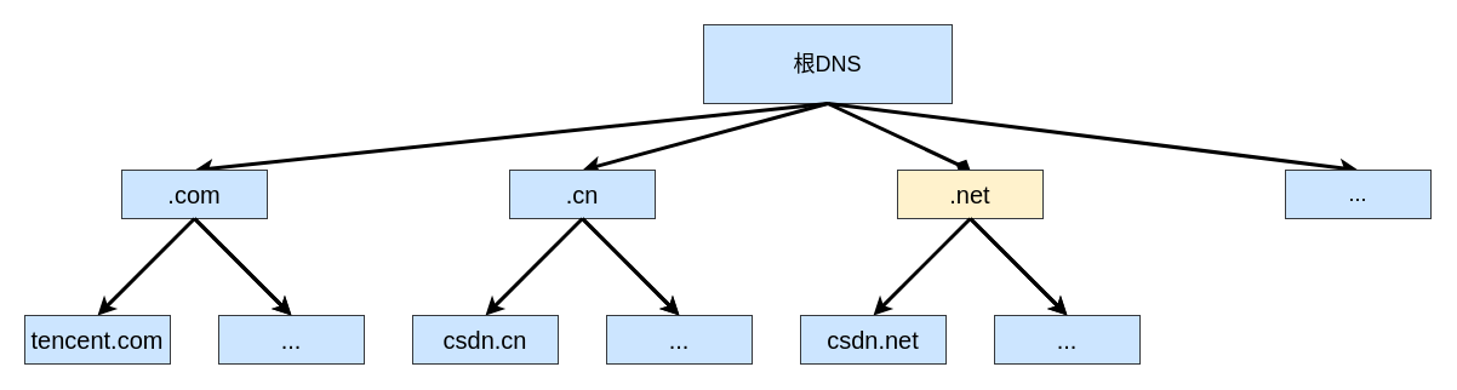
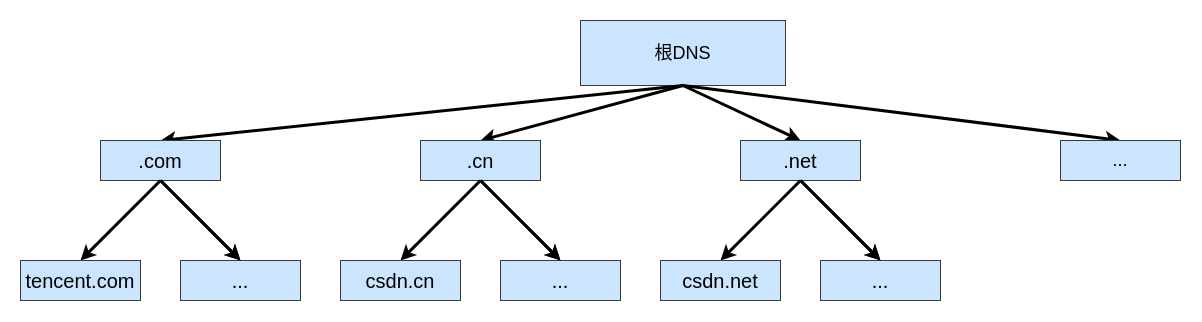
  <mxCell id="0" />
  <mxCell id="1" parent="0" />
  <mxCell id="2" value="&lt;font&gt;&lt;font style=&quot;font-size: 18px&quot;&gt;根DNS&lt;/font&gt;&lt;br&gt;&lt;/font&gt;" style="rounded=0;whiteSpace=wrap;html=1;fontSize=16;fillColor=#cce5ff;strokeColor=#36393d;" vertex="1" parent="1"><mxGeometry x="580" y="20" width="205" height="65" as="geometry" /></mxCell>
  <mxCell id="3" value="" style="endArrow=classic;html=1;exitX=0.5;exitY=1;exitDx=0;exitDy=0;strokeWidth=3;entryX=0.5;entryY=0;entryDx=0;entryDy=0;" edge="1" parent="1" source="2" target="4"><mxGeometry width="50" height="50" relative="1" as="geometry"><mxPoint x="810" y="-10" as="sourcePoint" /><mxPoint x="380" y="180" as="targetPoint" /><Array as="points" /></mxGeometry></mxCell>
  <mxCell id="4" value="&lt;font style=&quot;font-size: 20px&quot;&gt;.com&lt;br&gt;&lt;/font&gt;" style="rounded=0;whiteSpace=wrap;html=1;fontSize=16;fillColor=#cce5ff;strokeColor=#36393d;" vertex="1" parent="1"><mxGeometry x="100" y="140" width="120" height="40" as="geometry" /></mxCell>
  <mxCell id="5" value="" style="endArrow=classic;html=1;exitX=0.5;exitY=1;exitDx=0;exitDy=0;strokeWidth=3;entryX=0.5;entryY=0;entryDx=0;entryDy=0;" edge="1" parent="1" target="18" source="2"><mxGeometry width="50" height="50" relative="1" as="geometry"><mxPoint x="760" y="60" as="sourcePoint" /><mxPoint x="560" y="140" as="targetPoint" /><Array as="points" /></mxGeometry></mxCell>
- <mxCell id="6" value="" style="endArrow=diamond;html=1;exitX=0.5;exitY=1;exitDx=0;exitDy=0;strokeWidth=3;entryX=0.5;entryY=0;entryDx=0;entryDy=0;" edge="1" parent="1" target="28" source="2"><mxGeometry width="50" height="50" relative="1" as="geometry"><mxPoint x="920" y="60" as="sourcePoint" /><mxPoint x="720" y="140" as="targetPoint" /><Array as="points" /></mxGeometry></mxCell>
+ <mxCell id="6" value="" style="endArrow=classic;html=1;exitX=0.5;exitY=1;exitDx=0;exitDy=0;strokeWidth=3;entryX=0.5;entryY=0;entryDx=0;entryDy=0;" edge="1" parent="1" target="28" source="2"><mxGeometry width="50" height="50" relative="1" as="geometry"><mxPoint x="920" y="60" as="sourcePoint" /><mxPoint x="720" y="140" as="targetPoint" /><Array as="points" /></mxGeometry></mxCell>
  <mxCell id="7" value="" style="endArrow=classic;html=1;exitX=0.5;exitY=1;exitDx=0;exitDy=0;strokeWidth=3;entryX=0.5;entryY=0;entryDx=0;entryDy=0;" edge="1" parent="1" target="8" source="2"><mxGeometry width="50" height="50" relative="1" as="geometry"><mxPoint x="1080" y="60" as="sourcePoint" /><mxPoint x="860" y="180" as="targetPoint" /><Array as="points" /></mxGeometry></mxCell>
  <mxCell id="8" value="&lt;font&gt;&lt;font style=&quot;font-size: 18px&quot;&gt;...&lt;/font&gt;&lt;br&gt;&lt;/font&gt;" style="rounded=0;whiteSpace=wrap;html=1;fontSize=16;fillColor=#cce5ff;strokeColor=#36393d;" vertex="1" parent="1"><mxGeometry x="1060" y="140" width="120" height="40" as="geometry" /></mxCell>
  <mxCell id="9" value="" style="endArrow=classic;html=1;exitX=0.5;exitY=1;exitDx=0;exitDy=0;strokeWidth=3;entryX=0.5;entryY=0;entryDx=0;entryDy=0;" edge="1" parent="1" target="10" source="4"><mxGeometry width="50" height="50" relative="1" as="geometry"><mxPoint x="210" y="210" as="sourcePoint" /><mxPoint x="30" y="360" as="targetPoint" /><Array as="points" /></mxGeometry></mxCell>
  <mxCell id="10" value="&lt;font style=&quot;font-size: 20px&quot;&gt;tencent.com&lt;br&gt;&lt;/font&gt;" style="rounded=0;whiteSpace=wrap;html=1;fontSize=16;fillColor=#cce5ff;strokeColor=#36393d;" vertex="1" parent="1"><mxGeometry x="20" y="260" width="120" height="40" as="geometry" /></mxCell>
  <mxCell id="11" value="&lt;font style=&quot;font-size: 20px&quot;&gt;tencent.com&lt;br&gt;&lt;/font&gt;" style="rounded=0;whiteSpace=wrap;html=1;fontSize=16;fillColor=#cce5ff;strokeColor=#36393d;" vertex="1" parent="1"><mxGeometry x="20" y="260" width="120" height="40" as="geometry" /></mxCell>
  <mxCell id="12" value="" style="endArrow=classic;html=1;strokeWidth=3;entryX=0.5;entryY=0;entryDx=0;entryDy=0;exitX=0.5;exitY=1;exitDx=0;exitDy=0;" edge="1" parent="1" source="4"><mxGeometry width="50" height="50" relative="1" as="geometry"><mxPoint x="200" y="190" as="sourcePoint" /><mxPoint x="240" y="260" as="targetPoint" /><Array as="points" /></mxGeometry></mxCell>
  <mxCell id="13" value="&lt;font style=&quot;font-size: 20px&quot;&gt;...&lt;br&gt;&lt;/font&gt;" style="rounded=0;whiteSpace=wrap;html=1;fontSize=16;fillColor=#cce5ff;strokeColor=#36393d;" vertex="1" parent="1"><mxGeometry x="180" y="260" width="120" height="40" as="geometry" /></mxCell>
  <mxCell id="14" value="&lt;font style=&quot;font-size: 20px&quot;&gt;tencent.com&lt;br&gt;&lt;/font&gt;" style="rounded=0;whiteSpace=wrap;html=1;fontSize=16;fillColor=#cce5ff;strokeColor=#36393d;" vertex="1" parent="1"><mxGeometry x="20" y="260" width="120" height="40" as="geometry" /></mxCell>
  <mxCell id="15" value="&lt;font style=&quot;font-size: 20px&quot;&gt;tencent.com&lt;br&gt;&lt;/font&gt;" style="rounded=0;whiteSpace=wrap;html=1;fontSize=16;fillColor=#cce5ff;strokeColor=#36393d;" vertex="1" parent="1"><mxGeometry x="20" y="260" width="120" height="40" as="geometry" /></mxCell>
  <mxCell id="16" value="&lt;font style=&quot;font-size: 20px&quot;&gt;...&lt;br&gt;&lt;/font&gt;" style="rounded=0;whiteSpace=wrap;html=1;fontSize=16;fillColor=#cce5ff;strokeColor=#36393d;" vertex="1" parent="1"><mxGeometry x="180" y="260" width="120" height="40" as="geometry" /></mxCell>
  <mxCell id="17" value="" style="endArrow=classic;html=1;strokeWidth=3;entryX=0.5;entryY=0;entryDx=0;entryDy=0;exitX=0.5;exitY=1;exitDx=0;exitDy=0;" edge="1" parent="1"><mxGeometry width="50" height="50" relative="1" as="geometry"><mxPoint x="160" y="180" as="sourcePoint" /><mxPoint x="240" y="260" as="targetPoint" /><Array as="points" /></mxGeometry></mxCell>
  <mxCell id="18" value="&lt;font style=&quot;font-size: 20px&quot;&gt;.cn&lt;br&gt;&lt;/font&gt;" style="rounded=0;whiteSpace=wrap;html=1;fontSize=16;fillColor=#cce5ff;strokeColor=#36393d;" vertex="1" parent="1"><mxGeometry x="420" y="140" width="120" height="40" as="geometry" /></mxCell>
  <mxCell id="19" value="" style="endArrow=classic;html=1;exitX=0.5;exitY=1;exitDx=0;exitDy=0;strokeWidth=3;entryX=0.5;entryY=0;entryDx=0;entryDy=0;" edge="1" parent="1" source="18" target="20"><mxGeometry width="50" height="50" relative="1" as="geometry"><mxPoint x="530" y="210" as="sourcePoint" /><mxPoint x="350" y="360" as="targetPoint" /><Array as="points" /></mxGeometry></mxCell>
  <mxCell id="20" value="&lt;font style=&quot;font-size: 20px&quot;&gt;tencent.com&lt;br&gt;&lt;/font&gt;" style="rounded=0;whiteSpace=wrap;html=1;fontSize=16;fillColor=#cce5ff;strokeColor=#36393d;" vertex="1" parent="1"><mxGeometry x="340" y="260" width="120" height="40" as="geometry" /></mxCell>
  <mxCell id="21" value="&lt;font style=&quot;font-size: 20px&quot;&gt;tencent.com&lt;br&gt;&lt;/font&gt;" style="rounded=0;whiteSpace=wrap;html=1;fontSize=16;fillColor=#cce5ff;strokeColor=#36393d;" vertex="1" parent="1"><mxGeometry x="340" y="260" width="120" height="40" as="geometry" /></mxCell>
  <mxCell id="22" value="" style="endArrow=classic;html=1;strokeWidth=3;entryX=0.5;entryY=0;entryDx=0;entryDy=0;exitX=0.5;exitY=1;exitDx=0;exitDy=0;" edge="1" parent="1" source="18"><mxGeometry width="50" height="50" relative="1" as="geometry"><mxPoint x="520" y="190" as="sourcePoint" /><mxPoint x="560" y="260" as="targetPoint" /><Array as="points" /></mxGeometry></mxCell>
  <mxCell id="23" value="&lt;font style=&quot;font-size: 20px&quot;&gt;...&lt;br&gt;&lt;/font&gt;" style="rounded=0;whiteSpace=wrap;html=1;fontSize=16;fillColor=#cce5ff;strokeColor=#36393d;" vertex="1" parent="1"><mxGeometry x="500" y="260" width="120" height="40" as="geometry" /></mxCell>
  <mxCell id="24" value="&lt;font style=&quot;font-size: 20px&quot;&gt;tencent.com&lt;br&gt;&lt;/font&gt;" style="rounded=0;whiteSpace=wrap;html=1;fontSize=16;fillColor=#cce5ff;strokeColor=#36393d;" vertex="1" parent="1"><mxGeometry x="340" y="260" width="120" height="40" as="geometry" /></mxCell>
  <mxCell id="25" value="&lt;font style=&quot;font-size: 20px&quot;&gt;csdn.cn&lt;br&gt;&lt;/font&gt;" style="rounded=0;whiteSpace=wrap;html=1;fontSize=16;fillColor=#cce5ff;strokeColor=#36393d;" vertex="1" parent="1"><mxGeometry x="340" y="260" width="120" height="40" as="geometry" /></mxCell>
  <mxCell id="26" value="&lt;font style=&quot;font-size: 20px&quot;&gt;...&lt;br&gt;&lt;/font&gt;" style="rounded=0;whiteSpace=wrap;html=1;fontSize=16;fillColor=#cce5ff;strokeColor=#36393d;" vertex="1" parent="1"><mxGeometry x="500" y="260" width="120" height="40" as="geometry" /></mxCell>
  <mxCell id="27" value="" style="endArrow=classic;html=1;strokeWidth=3;entryX=0.5;entryY=0;entryDx=0;entryDy=0;exitX=0.5;exitY=1;exitDx=0;exitDy=0;" edge="1" parent="1"><mxGeometry width="50" height="50" relative="1" as="geometry"><mxPoint x="480" y="180" as="sourcePoint" /><mxPoint x="560" y="260" as="targetPoint" /><Array as="points" /></mxGeometry></mxCell>
- <mxCell id="28" value="&lt;font style=&quot;font-size: 20px&quot;&gt;.net&lt;br&gt;&lt;/font&gt;" style="rounded=0;whiteSpace=wrap;html=1;fontSize=16;fillColor=#fff2cc;strokeColor=#36393d;" vertex="1" parent="1"><mxGeometry x="740" y="140" width="120" height="40" as="geometry" /></mxCell>
+ <mxCell id="28" value="&lt;font style=&quot;font-size: 20px&quot;&gt;.net&lt;br&gt;&lt;/font&gt;" style="rounded=0;whiteSpace=wrap;html=1;fontSize=16;fillColor=#cce5ff;strokeColor=#36393d;" vertex="1" parent="1"><mxGeometry x="740" y="140" width="120" height="40" as="geometry" /></mxCell>
  <mxCell id="29" value="" style="endArrow=classic;html=1;exitX=0.5;exitY=1;exitDx=0;exitDy=0;strokeWidth=3;entryX=0.5;entryY=0;entryDx=0;entryDy=0;" edge="1" parent="1" source="28" target="30"><mxGeometry width="50" height="50" relative="1" as="geometry"><mxPoint x="850" y="210" as="sourcePoint" /><mxPoint x="670" y="360" as="targetPoint" /><Array as="points" /></mxGeometry></mxCell>
  <mxCell id="30" value="&lt;font style=&quot;font-size: 20px&quot;&gt;tencent.com&lt;br&gt;&lt;/font&gt;" style="rounded=0;whiteSpace=wrap;html=1;fontSize=16;fillColor=#cce5ff;strokeColor=#36393d;" vertex="1" parent="1"><mxGeometry x="660" y="260" width="120" height="40" as="geometry" /></mxCell>
  <mxCell id="31" value="&lt;font style=&quot;font-size: 20px&quot;&gt;tencent.com&lt;br&gt;&lt;/font&gt;" style="rounded=0;whiteSpace=wrap;html=1;fontSize=16;fillColor=#cce5ff;strokeColor=#36393d;" vertex="1" parent="1"><mxGeometry x="660" y="260" width="120" height="40" as="geometry" /></mxCell>
  <mxCell id="32" value="" style="endArrow=classic;html=1;strokeWidth=3;entryX=0.5;entryY=0;entryDx=0;entryDy=0;exitX=0.5;exitY=1;exitDx=0;exitDy=0;" edge="1" parent="1" source="28"><mxGeometry width="50" height="50" relative="1" as="geometry"><mxPoint x="840" y="190" as="sourcePoint" /><mxPoint x="880" y="260" as="targetPoint" /><Array as="points" /></mxGeometry></mxCell>
  <mxCell id="33" value="&lt;font style=&quot;font-size: 20px&quot;&gt;...&lt;br&gt;&lt;/font&gt;" style="rounded=0;whiteSpace=wrap;html=1;fontSize=16;fillColor=#cce5ff;strokeColor=#36393d;" vertex="1" parent="1"><mxGeometry x="820" y="260" width="120" height="40" as="geometry" /></mxCell>
  <mxCell id="34" value="&lt;font style=&quot;font-size: 20px&quot;&gt;tencent.com&lt;br&gt;&lt;/font&gt;" style="rounded=0;whiteSpace=wrap;html=1;fontSize=16;fillColor=#cce5ff;strokeColor=#36393d;" vertex="1" parent="1"><mxGeometry x="660" y="260" width="120" height="40" as="geometry" /></mxCell>
  <mxCell id="35" value="&lt;font style=&quot;font-size: 20px&quot;&gt;csdn.net&lt;br&gt;&lt;/font&gt;" style="rounded=0;whiteSpace=wrap;html=1;fontSize=16;fillColor=#cce5ff;strokeColor=#36393d;" vertex="1" parent="1"><mxGeometry x="660" y="260" width="120" height="40" as="geometry" /></mxCell>
  <mxCell id="36" value="&lt;font style=&quot;font-size: 20px&quot;&gt;...&lt;br&gt;&lt;/font&gt;" style="rounded=0;whiteSpace=wrap;html=1;fontSize=16;fillColor=#cce5ff;strokeColor=#36393d;" vertex="1" parent="1"><mxGeometry x="820" y="260" width="120" height="40" as="geometry" /></mxCell>
  <mxCell id="37" value="" style="endArrow=classic;html=1;strokeWidth=3;entryX=0.5;entryY=0;entryDx=0;entryDy=0;exitX=0.5;exitY=1;exitDx=0;exitDy=0;" edge="1" parent="1"><mxGeometry width="50" height="50" relative="1" as="geometry"><mxPoint x="800" y="180" as="sourcePoint" /><mxPoint x="880" y="260" as="targetPoint" /><Array as="points" /></mxGeometry></mxCell>
